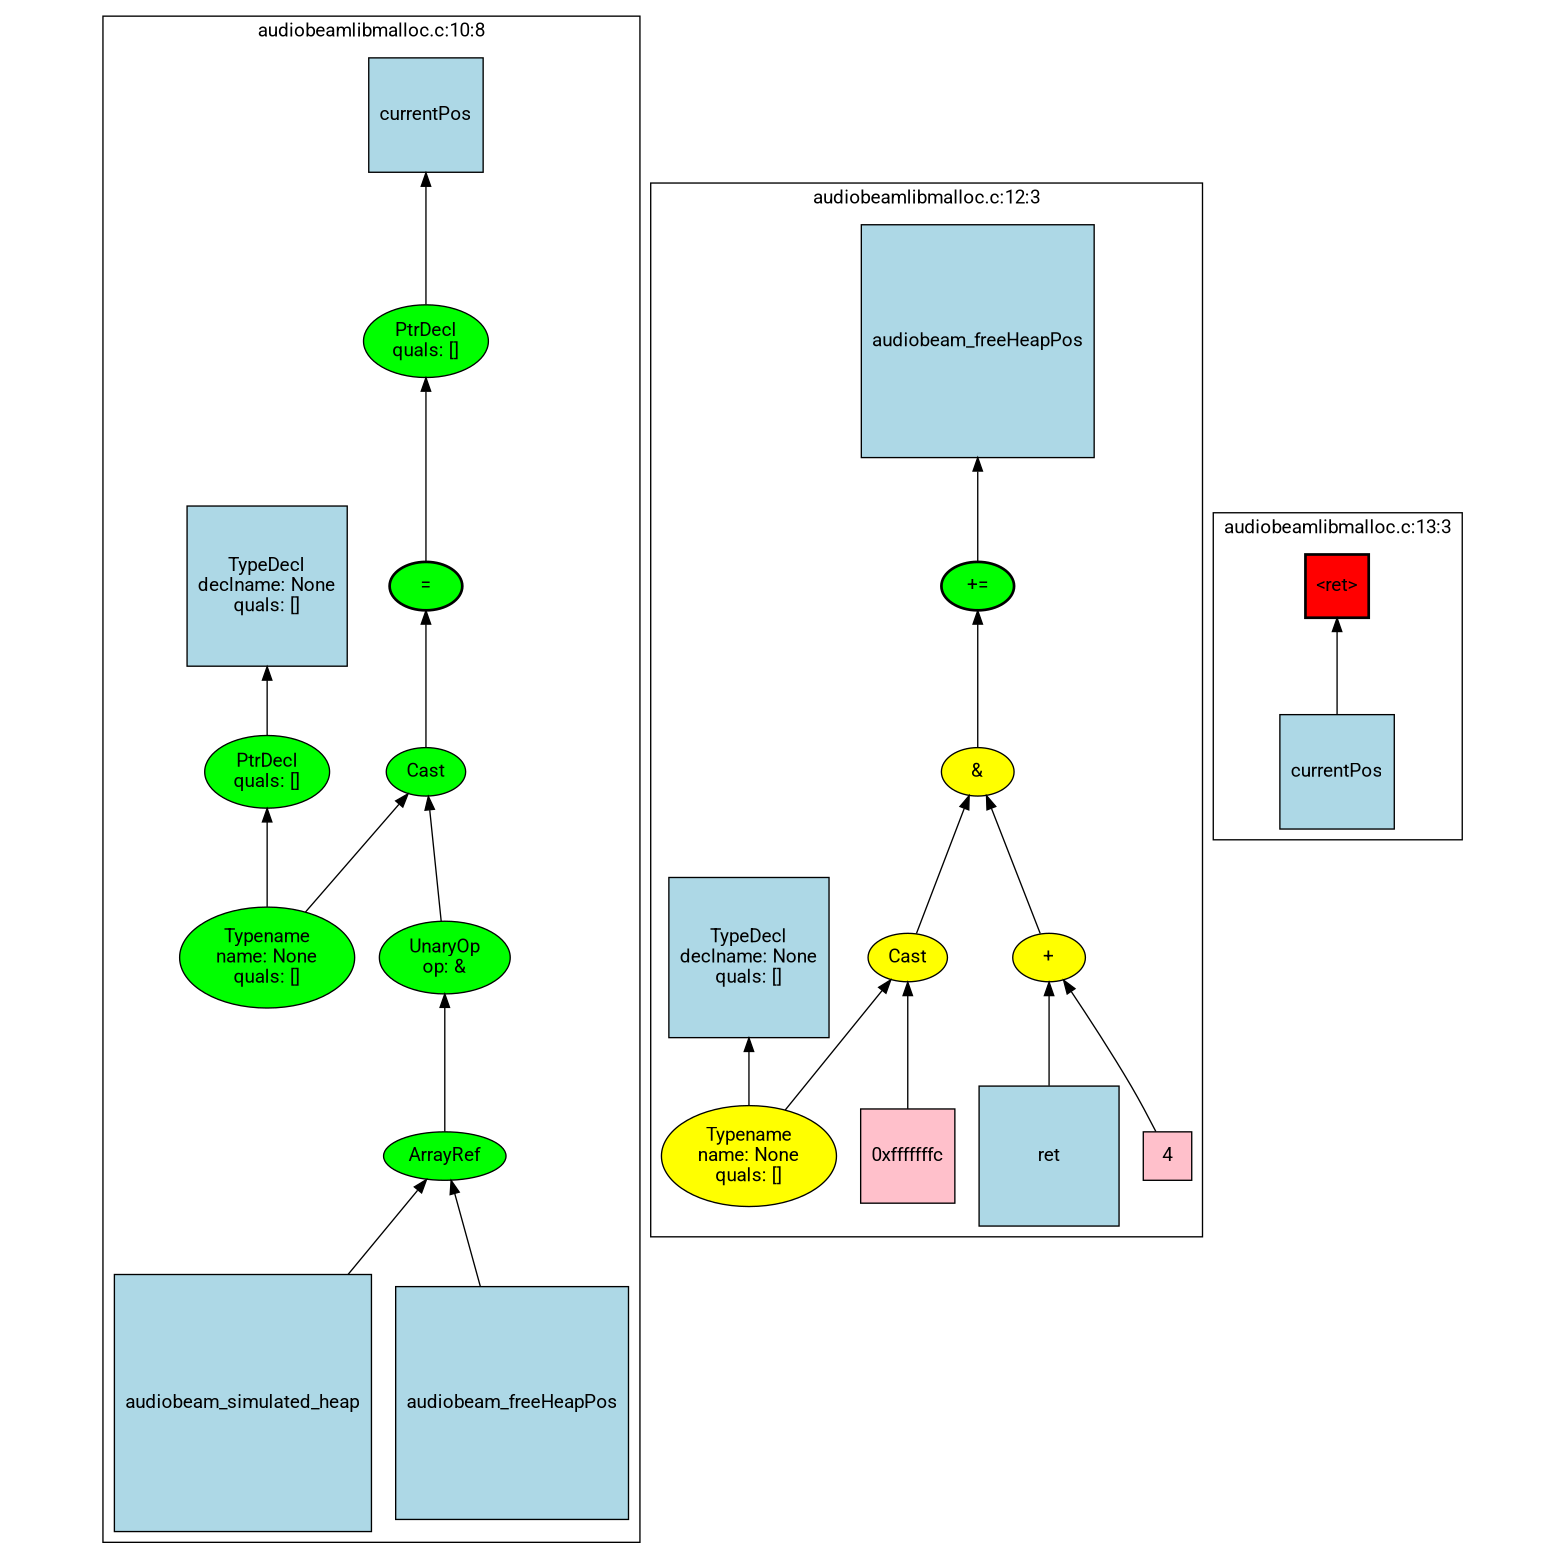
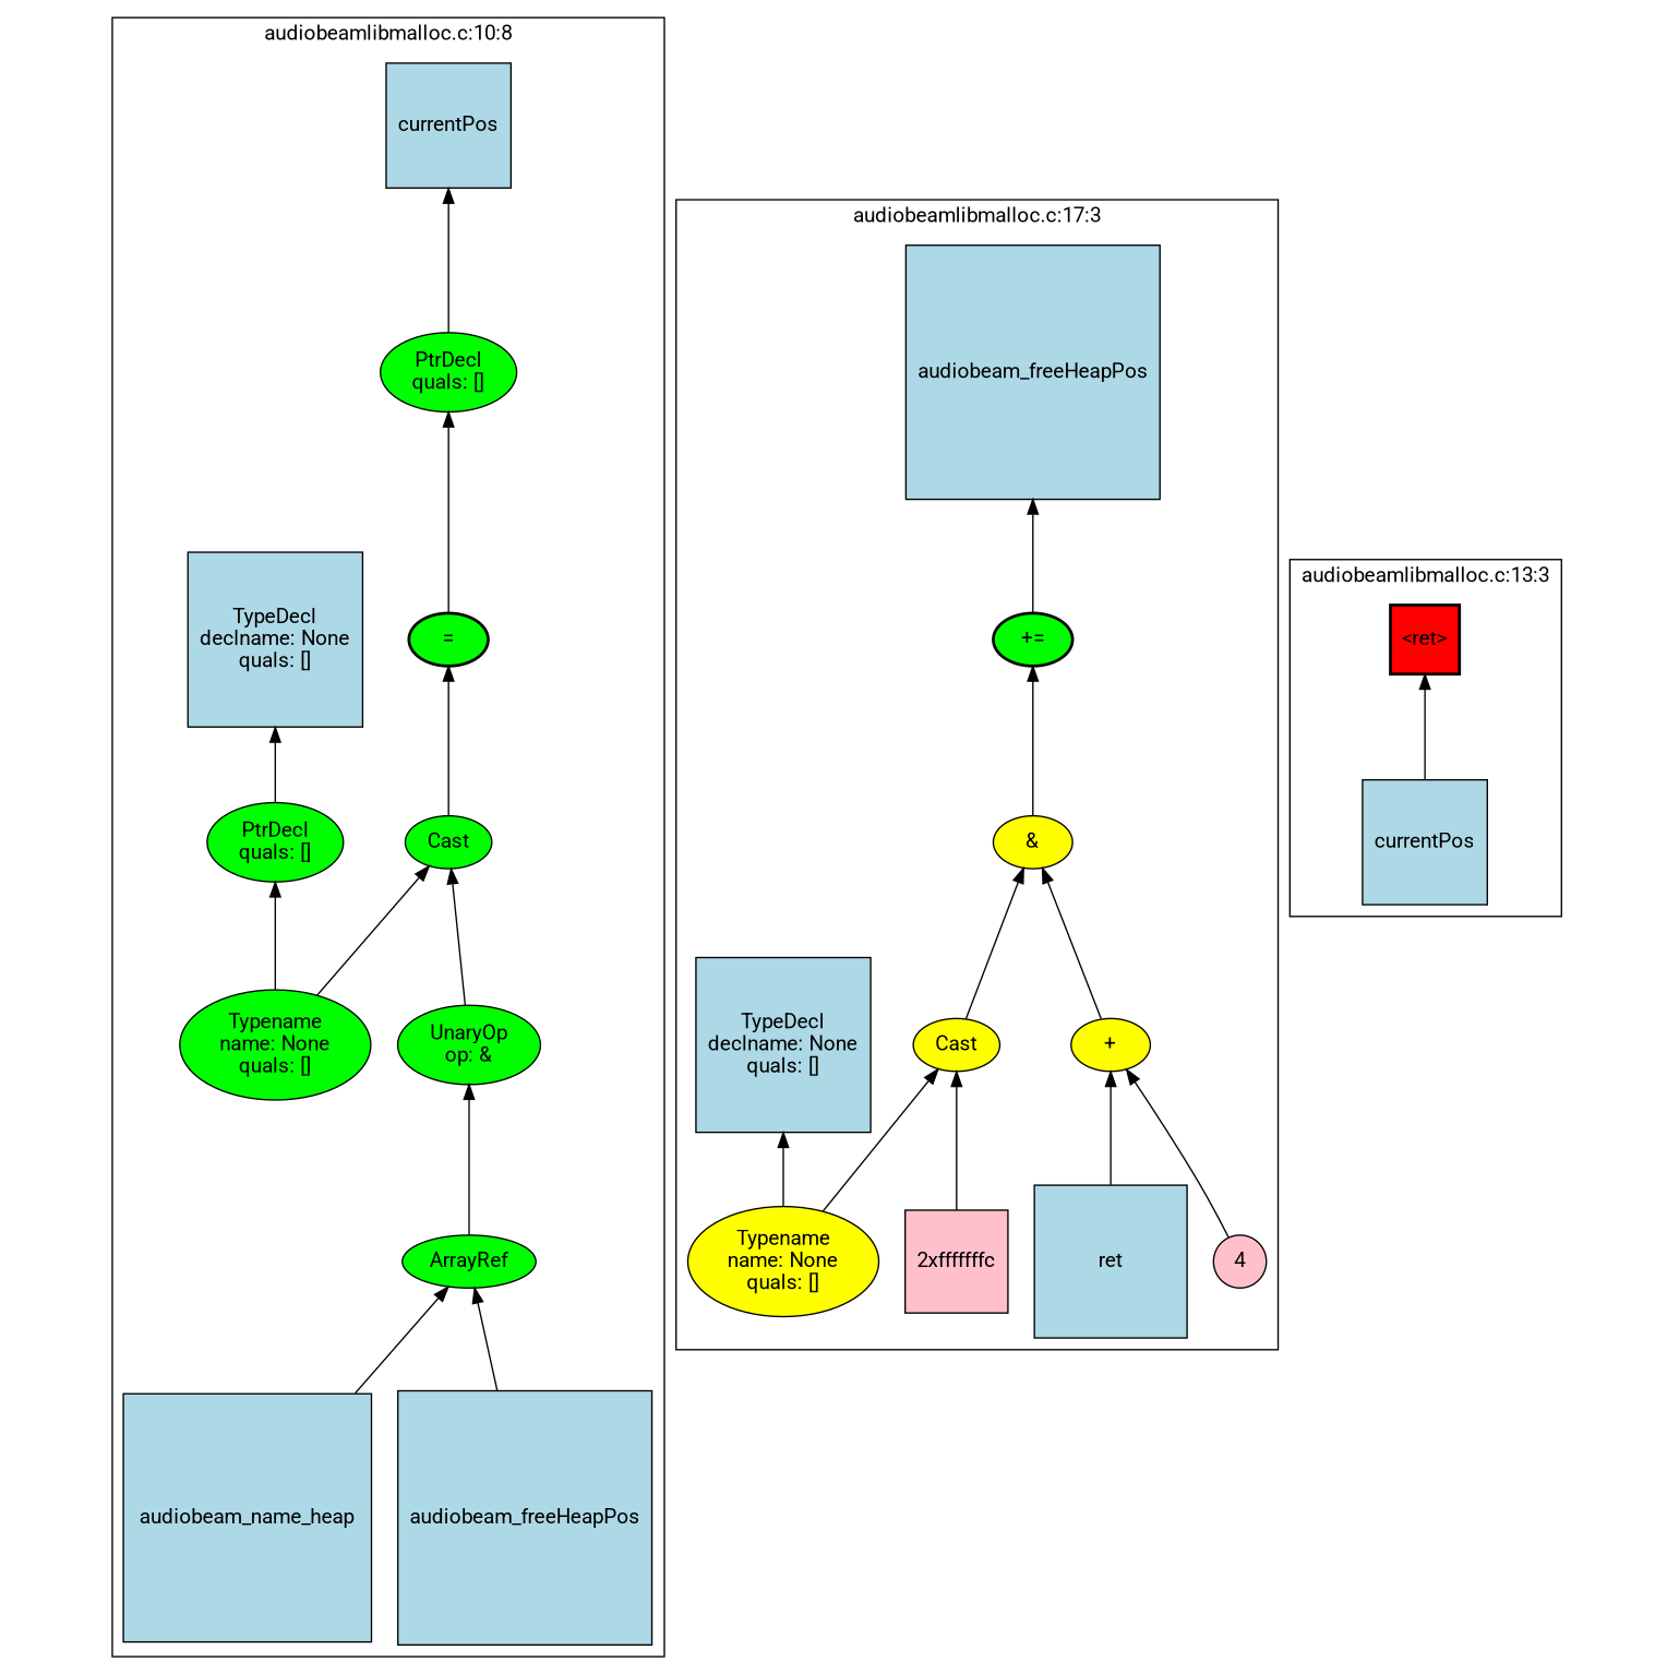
  strict graph {
    fontname=Roboto
    newrank=true
    node [fontname=Roboto style=filled fillcolor=green]
    edge [fontname=Roboto dir=back]
    rank2 [height=0.5 style=invis width=0.013889 fillcolor=""]
    n2 [height=0.5 label="=" style="filled,bold" width=0.75]
    n3 [height=0.5 label="+=" style="filled,bold" width=0.75]
    n4 [fillcolor=red height=0.65278 label="\<ret\>" shape=square style="filled,bold" width=0.65278]
    end [height=0.5 style=invis width=0.013889 fillcolor=""]
    n6 [height=0.5 label=Cast width=0.75]
    n7 [height=1.041 label="Typename\nname: None\nquals: []" width=1.6303]
    n8 [height=0.74639 label="UnaryOp\nop: &" width=1.316]
    n9 [height=0.5 label=ArrayRef width=1.2277]
-   n10 [fillcolor=lightblue height=2.3472 label=audiobeam_simulated_heap shape=square width=2.3472]
+   n10 [fillcolor=lightblue height=2.3472 label=audiobeam_name_heap shape=square width=2.3472]
    n11 [fillcolor=lightblue height=2.1111 label=audiobeam_freeHeapPos shape=square width=2.1111]
    n12 [height=0.74639 label="PtrDecl\nquals: []" width=1.2178]
    n13 [fillcolor=lightblue height=1.0278 label=currentPos shape=square width=1.0278]
    n14 [height=0.74639 label="PtrDecl\nquals: []" width=1.2178]
    n15 [fillcolor=lightblue height=1.4722 label="TypeDecl\ndeclname: None\nquals: []" shape=square width=1.4722]
    n16 [fillcolor=yellow height=0.5 label="&" width=0.75]
    n17 [fillcolor=yellow height=0.5 label="+" width=0.75]
    n18 [fillcolor=yellow height=0.5 label=Cast width=0.75]
    n19 [fillcolor=lightblue height=1.4444 label=ret shape=square width=1.4444]
-   n20 [fillcolor=pink height=0.5 label=4 shape=square width=0.5]
+   n20 [fillcolor=pink height=0.5 label=4 shape=ellipse width=0.5]
    n21 [fillcolor=yellow height=1.041 label="Typename\nname: None\nquals: []" width=1.6303]
-   n22 [fillcolor=pink height=0.94444 label="0xfffffffc" shape=square width=0.94444]
+   n22 [fillcolor=pink height=0.94444 label="2xfffffffc" shape=square width=0.94444]
    n23 [fillcolor=lightblue height=2.1111 label=audiobeam_freeHeapPos shape=square width=2.1111]
    n24 [fillcolor=lightblue height=1.4722 label="TypeDecl\ndeclname: None\nquals: []" shape=square width=1.4722]
    n25 [fillcolor=lightblue height=1.0278 label=currentPos shape=square width=1.0278]
    rank1 [height=0.5 style=invis width=0.013889 fillcolor=""]
    subgraph sub_1 {
      rank=same
      rankdir=LR
      rank2
      n2
      n3
      n4
      end
    }
    subgraph cluster_2 {
      label="audiobeamlibmalloc.c:10:8"
      n2
      n6
      n7
      n8
      n9
      n10
      n11
      n12
      n13
      n14
      n15
    }
    subgraph cluster_3 {
-     label="audiobeamlibmalloc.c:12:3"
+     label="audiobeamlibmalloc.c:17:3"
      n3
      n16
      n17
      n18
      n19
      n20
      n21
      n22
      n23
      n24
    }
    subgraph cluster_4 {
      label="audiobeamlibmalloc.c:13:3"
      n4
      n25
    }
    rank2 -- n2 [style=invis dir=""]
    n2 -- n3 [style=invis dir=""]
    n2 -- n6
    n3 -- n4 [style=invis dir=""]
    n3 -- n16
    n4 -- end [style=invis dir=""]
    n4 -- n25
    n6 -- n7
    n6 -- n8
    n8 -- n9
    n9 -- n10
    n9 -- n11
    n12 -- n2
    n13 -- n12
    n14 -- n7
    n15 -- n14
    n16 -- n17
    n16 -- n18
    n17 -- n19
    n17 -- n20
    n18 -- n21
    n18 -- n22
    n23 -- n3
    n24 -- n21
    rank1 -- rank2 [style=invis dir=""]
  }
